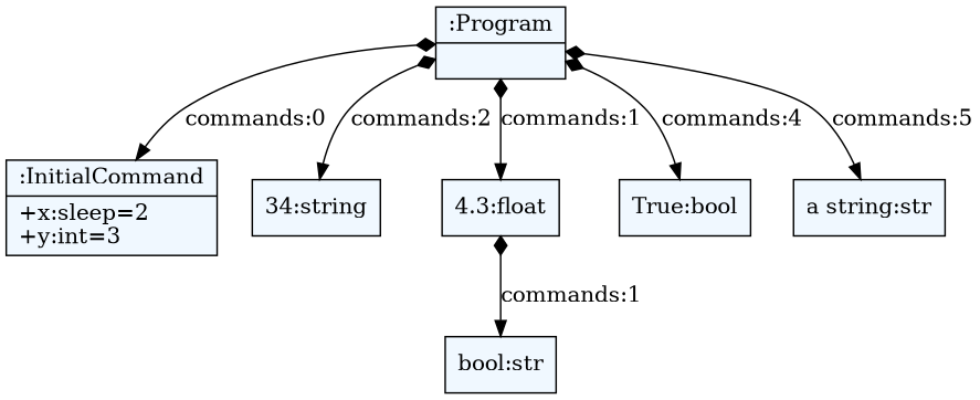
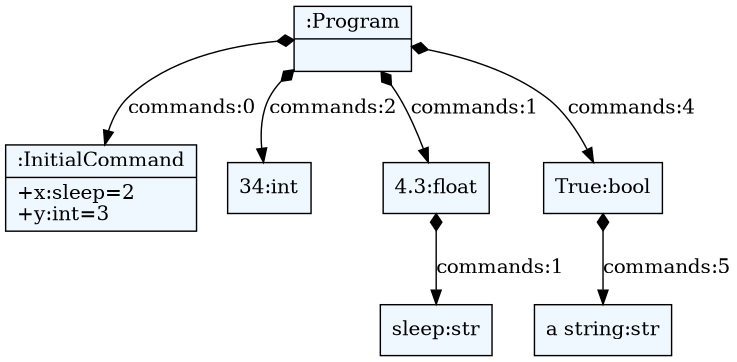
  digraph {
    fontname="Bitstream Vera Sans"
    fontsize=8
    nodesep=0.3
    node [fillcolor=aliceblue shape=record style=filled]
    edge [arrowtail=diamond dir=both]
    n1 [label="{:Program|}"]
    n2 [label="{:InitialCommand|+x:sleep=2\l+y:int=3\l}"]
-   "34:int" [label="34:string"]
+   "34:int"
    "4.3:float"
    "True:bool"
    "a string:str"
-   "sleep:str" [label="bool:str"]
+   "sleep:str"
    n1 -> n2 [label="commands:0"]
    n1 -> "34:int" [label="commands:2"]
    n1 -> "4.3:float" [label="commands:1"]
    n1 -> "True:bool" [label="commands:4"]
-   n1 -> "a string:str" [label="commands:5"]
+   "True:bool" -> "a string:str" [label="commands:5"]
    "4.3:float" -> "sleep:str" [label="commands:1"]
  }
